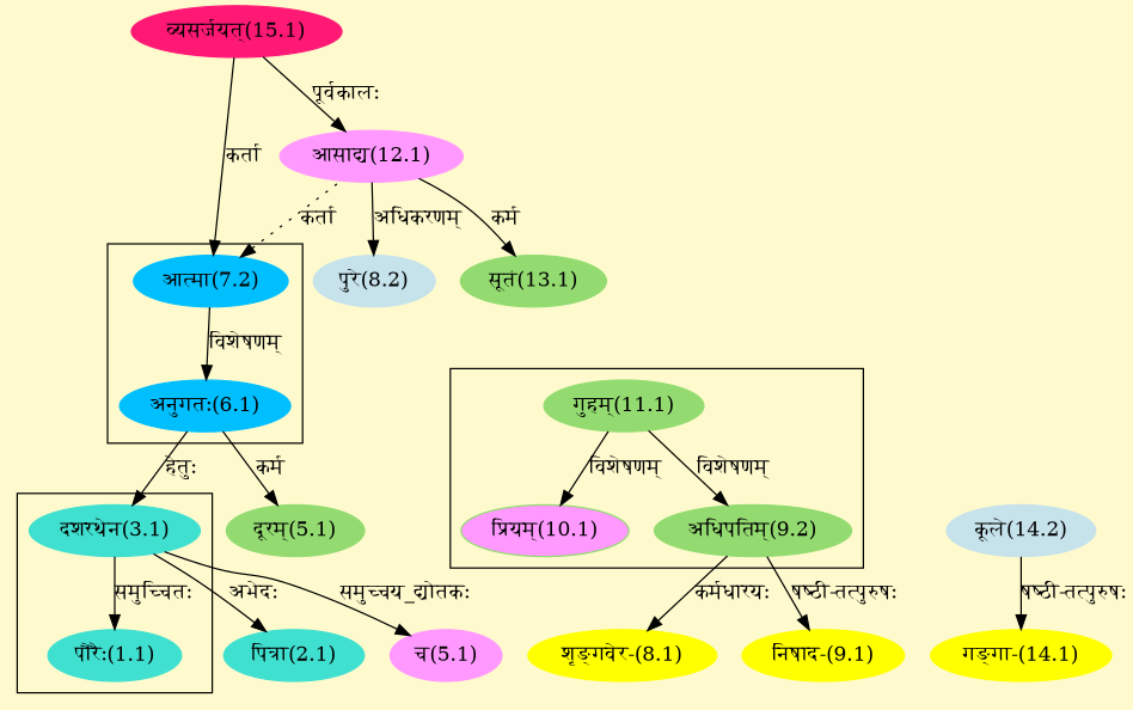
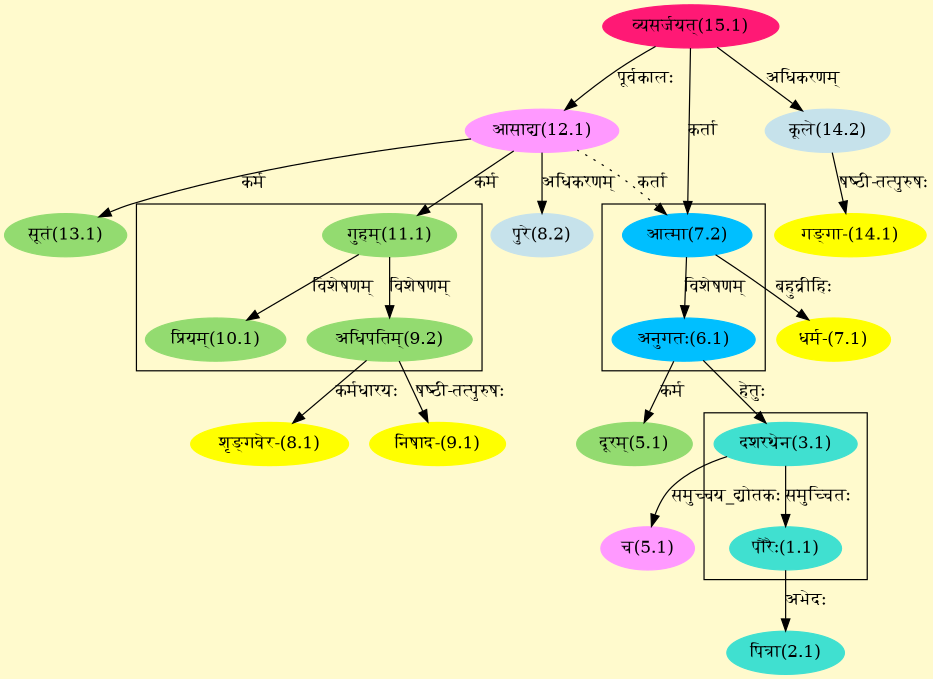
  digraph {
    bgcolor=lemonchiffon1
    compound=true
    rankdir=BT
    node [color="#93DB70" style=filled]
    edge [dir=back]
    n1 [color="#40E0D0" label="पौरैः(1.1)"]
    n2 [color="#40E0D0" label="दशरथेन(3.1)"]
    n3 [color="#00BFFF" label="अनुगतः(6.1)"]
    n4 [color="#00BFFF" label="आत्मा(7.2)"]
    n5 [label="अधिपतिम्(9.2)"]
    n6 [label="गुहम्(11.1)"]
-   n7 [label="प्रियम्(10.1)" fillcolor="#FF99FF"]
+   n7 [label="प्रियम्(10.1)"]
    n8 [color="#FF1975" label="व्यसर्जयत्(15.1)"]
    n9 [color="#FF99FF" label="आसाद्य(12.1)"]
    n10 [color="#40E0D0" label="पित्रा(2.1)"]
    n11 [color="#FF99FF" label="च(5.1)"]
    n12 [label="दूरम्(5.1)"]
+   n13 [color="#FFFF00" label="धर्म-(7.1)"]
    n14 [color="#FFFF00" label="शृङ्गवेर-(8.1)"]
    n15 [color="#C6E2EB" label="पुरे(8.2)"]
    n16 [color="#FFFF00" label="निषाद-(9.1)"]
    n17 [label="सूतं(13.1)"]
    n18 [color="#FFFF00" label="गङ्गा-(14.1)"]
    n19 [color="#C6E2EB" label="कूले(14.2)"]
    subgraph cluster_1 {
      n1
      n2
    }
    subgraph cluster_2 {
      n3
      n4
    }
    subgraph cluster_3 {
      n5
      n6
      n7
    }
    n1 -> n2 [label="समुच्चितः"]
    n2 -> n3 [label="हेतुः"]
    n3 -> n4 [label="विशेषणम्"]
    n4 -> n8 [label="कर्ता"]
    n4 -> n9 [label="कर्ता" style=dotted]
    n5 -> n6 [label="विशेषणम्"]
+   n6 -> n9 [label="कर्म"]
    n7 -> n6 [label="विशेषणम्"]
    n9 -> n8 [label="पूर्वकालः"]
-   n10 -> n2 [label="अभेदः"]
+   n10 -> n1 [label="अभेदः"]
    n11 -> n2 [label="समुच्चय_द्योतकः"]
    n12 -> n3 [label="कर्म"]
+   n13 -> n4 [label="बहुव्रीहिः"]
    n14 -> n5 [label="कर्मधारयः"]
    n15 -> n9 [label="अधिकरणम्"]
    n16 -> n5 [label="षष्ठी-तत्पुरुषः"]
    n17 -> n9 [label="कर्म"]
    n18 -> n19 [label="षष्ठी-तत्पुरुषः"]
+   n19 -> n8 [label="अधिकरणम्"]
  }
